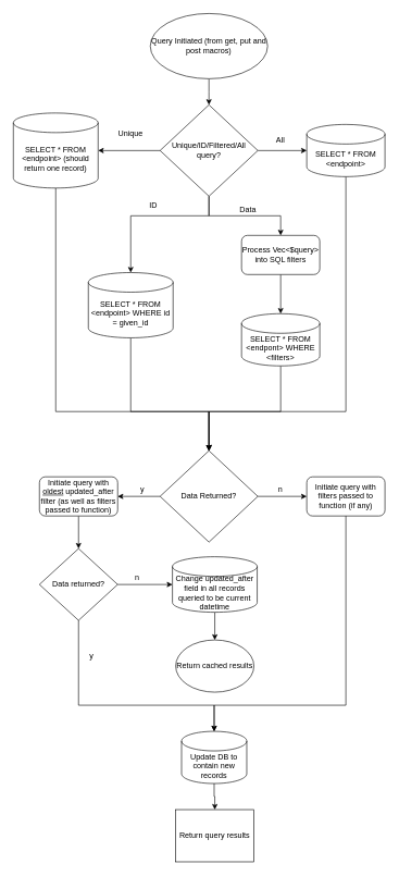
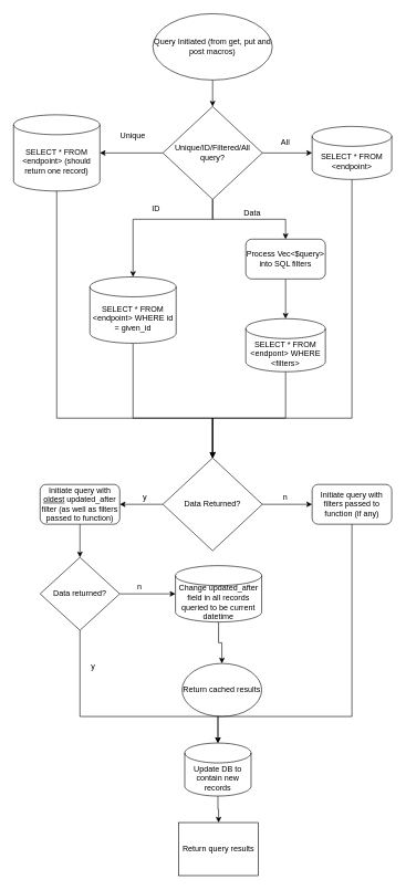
  <mxCell id="0" />
  <mxCell id="1" parent="0" />
  <mxCell id="2" style="edgeStyle=orthogonalEdgeStyle;rounded=0;orthogonalLoop=1;jettySize=auto;html=1;" parent="1" source="3" edge="1"><mxGeometry relative="1" as="geometry"><mxPoint x="320" y="160" as="targetPoint" /></mxGeometry></mxCell>
  <mxCell id="3" value="Query Initiated (from get, put and post macros)" style="ellipse;whiteSpace=wrap;html=1;" parent="1" vertex="1"><mxGeometry x="230" y="20" width="180" height="100" as="geometry" /></mxCell>
  <mxCell id="4" style="edgeStyle=orthogonalEdgeStyle;rounded=0;orthogonalLoop=1;jettySize=auto;html=1;entryX=0.5;entryY=0;entryDx=0;entryDy=0;" parent="1" source="6" target="16" edge="1"><mxGeometry relative="1" as="geometry" /></mxCell>
  <mxCell id="5" style="edgeStyle=orthogonalEdgeStyle;rounded=0;orthogonalLoop=1;jettySize=auto;html=1;" parent="1" source="6" target="21" edge="1"><mxGeometry relative="1" as="geometry" /></mxCell>
  <mxCell id="6" value="Unique/ID/Filtered/All query?" style="rhombus;whiteSpace=wrap;html=1;" parent="1" vertex="1"><mxGeometry x="245" y="160" width="150" height="140" as="geometry" /></mxCell>
  <mxCell id="7" style="edgeStyle=orthogonalEdgeStyle;rounded=0;orthogonalLoop=1;jettySize=auto;html=1;" parent="1" source="8" target="24" edge="1"><mxGeometry relative="1" as="geometry"><Array as="points"><mxPoint x="85" y="630" /><mxPoint x="320" y="630" /></Array></mxGeometry></mxCell>
  <mxCell id="8" value="SELECT * FROM &amp;lt;endpoint&amp;gt; (should return one record)" style="shape=cylinder3;whiteSpace=wrap;html=1;boundedLbl=1;backgroundOutline=1;size=15;" parent="1" vertex="1"><mxGeometry x="20" y="172.5" width="130" height="115" as="geometry" /></mxCell>
  <mxCell id="9" style="edgeStyle=orthogonalEdgeStyle;rounded=0;orthogonalLoop=1;jettySize=auto;html=1;entryX=1;entryY=0.5;entryDx=0;entryDy=0;entryPerimeter=0;" parent="1" source="6" target="8" edge="1"><mxGeometry relative="1" as="geometry" /></mxCell>
  <mxCell id="10" value="Unique" style="text;html=1;align=center;verticalAlign=middle;whiteSpace=wrap;rounded=0;" parent="1" vertex="1"><mxGeometry x="170" y="190" width="60" height="30" as="geometry" /></mxCell>
  <mxCell id="11" style="edgeStyle=orthogonalEdgeStyle;rounded=0;orthogonalLoop=1;jettySize=auto;html=1;" parent="1" source="12" target="24" edge="1"><mxGeometry relative="1" as="geometry"><Array as="points"><mxPoint x="200" y="630" /><mxPoint x="320" y="630" /></Array></mxGeometry></mxCell>
  <mxCell id="12" value="SELECT * FROM &amp;lt;endpoint&amp;gt; WHERE id = given_id" style="shape=cylinder3;whiteSpace=wrap;html=1;boundedLbl=1;backgroundOutline=1;size=15;" parent="1" vertex="1"><mxGeometry x="135" y="417" width="130" height="100" as="geometry" /></mxCell>
  <mxCell id="13" style="edgeStyle=orthogonalEdgeStyle;rounded=0;orthogonalLoop=1;jettySize=auto;html=1;entryX=0.5;entryY=0;entryDx=0;entryDy=0;entryPerimeter=0;" parent="1" source="6" target="12" edge="1"><mxGeometry relative="1" as="geometry"><Array as="points"><mxPoint x="320" y="330" /><mxPoint x="200" y="330" /></Array></mxGeometry></mxCell>
  <mxCell id="14" value="ID" style="text;html=1;align=center;verticalAlign=middle;whiteSpace=wrap;rounded=0;" parent="1" vertex="1"><mxGeometry x="205" y="300" width="60" height="30" as="geometry" /></mxCell>
  <mxCell id="15" style="edgeStyle=orthogonalEdgeStyle;rounded=0;orthogonalLoop=1;jettySize=auto;html=1;" parent="1" source="16" target="19" edge="1"><mxGeometry relative="1" as="geometry" /></mxCell>
  <mxCell id="16" value="Process Vec&amp;lt;$query&amp;gt; into SQL filters" style="rounded=1;whiteSpace=wrap;html=1;" parent="1" vertex="1"><mxGeometry x="370" y="360" width="120" height="60" as="geometry" /></mxCell>
  <mxCell id="17" value="Data" style="text;html=1;align=center;verticalAlign=middle;whiteSpace=wrap;rounded=0;" parent="1" vertex="1"><mxGeometry x="350" y="306" width="60" height="30" as="geometry" /></mxCell>
  <mxCell id="18" style="edgeStyle=orthogonalEdgeStyle;rounded=0;orthogonalLoop=1;jettySize=auto;html=1;" parent="1" source="19" target="24" edge="1"><mxGeometry relative="1" as="geometry"><Array as="points"><mxPoint x="430" y="630" /><mxPoint x="320" y="630" /></Array></mxGeometry></mxCell>
  <mxCell id="19" value="SELECT * FROM &amp;lt;endpont&amp;gt; WHERE &amp;lt;filters&amp;gt;" style="shape=cylinder3;whiteSpace=wrap;html=1;boundedLbl=1;backgroundOutline=1;size=15;" parent="1" vertex="1"><mxGeometry x="370" y="480" width="120" height="80" as="geometry" /></mxCell>
  <mxCell id="20" style="edgeStyle=orthogonalEdgeStyle;rounded=0;orthogonalLoop=1;jettySize=auto;html=1;entryX=0.5;entryY=0;entryDx=0;entryDy=0;" parent="1" source="21" target="24" edge="1"><mxGeometry relative="1" as="geometry"><Array as="points"><mxPoint x="530" y="630" /><mxPoint x="320" y="630" /></Array></mxGeometry></mxCell>
  <mxCell id="21" value="SELECT * FROM &amp;lt;endpoint&amp;gt;" style="shape=cylinder3;whiteSpace=wrap;html=1;boundedLbl=1;backgroundOutline=1;size=15;" parent="1" vertex="1"><mxGeometry x="470" y="190" width="120" height="80" as="geometry" /></mxCell>
  <mxCell id="22" style="edgeStyle=orthogonalEdgeStyle;rounded=0;orthogonalLoop=1;jettySize=auto;html=1;entryX=1;entryY=0.5;entryDx=0;entryDy=0;" parent="1" source="24" target="26" edge="1"><mxGeometry relative="1" as="geometry" /></mxCell>
  <mxCell id="23" style="edgeStyle=orthogonalEdgeStyle;rounded=0;orthogonalLoop=1;jettySize=auto;html=1;" parent="1" source="24" target="28" edge="1"><mxGeometry relative="1" as="geometry" /></mxCell>
  <mxCell id="24" value="Data Returned?" style="rhombus;whiteSpace=wrap;html=1;" parent="1" vertex="1"><mxGeometry x="245" y="690" width="150" height="140" as="geometry" /></mxCell>
  <mxCell id="25" style="edgeStyle=orthogonalEdgeStyle;rounded=0;orthogonalLoop=1;jettySize=auto;html=1;" parent="1" source="26" target="31" edge="1"><mxGeometry relative="1" as="geometry" /></mxCell>
  <mxCell id="26" value="Initiate query with &lt;u&gt;oldest&lt;/u&gt;&amp;nbsp;updated_after filter (as well as filters passed to function)" style="rounded=1;whiteSpace=wrap;html=1;" parent="1" vertex="1"><mxGeometry x="60" y="730" width="120" height="60" as="geometry" /></mxCell>
  <mxCell id="27" value="y" style="text;html=1;align=center;verticalAlign=middle;whiteSpace=wrap;rounded=0;" parent="1" vertex="1"><mxGeometry x="188" y="735" width="60" height="30" as="geometry" /></mxCell>
  <mxCell id="28" value="Initiate query with filters passed to function (if any)" style="rounded=1;whiteSpace=wrap;html=1;" parent="1" vertex="1"><mxGeometry x="470" y="730" width="120" height="60" as="geometry" /></mxCell>
  <mxCell id="29" value="n" style="text;html=1;align=center;verticalAlign=middle;whiteSpace=wrap;rounded=0;" parent="1" vertex="1"><mxGeometry x="400" y="735" width="60" height="30" as="geometry" /></mxCell>
  <mxCell id="30" style="edgeStyle=orthogonalEdgeStyle;rounded=0;orthogonalLoop=1;jettySize=auto;html=1;entryX=0;entryY=0.5;entryDx=0;entryDy=0;entryPerimeter=0;" parent="1" source="31" target="33" edge="1"><mxGeometry relative="1" as="geometry"><mxPoint x="248" y="895" as="targetPoint" /></mxGeometry></mxCell>
  <mxCell id="31" value="Data returned?" style="rhombus;whiteSpace=wrap;html=1;" parent="1" vertex="1"><mxGeometry x="60" y="840" width="120" height="110" as="geometry" /></mxCell>
  <mxCell id="32" style="edgeStyle=orthogonalEdgeStyle;rounded=0;orthogonalLoop=1;jettySize=auto;html=1;" parent="1" source="33" target="35" edge="1"><mxGeometry relative="1" as="geometry" /></mxCell>
  <mxCell id="33" value="Change updated_after field in all records queried to be current datetime" style="shape=cylinder3;whiteSpace=wrap;html=1;boundedLbl=1;backgroundOutline=1;size=15;" parent="1" vertex="1"><mxGeometry x="264" y="852.5" width="130" height="85" as="geometry" /></mxCell>
  <mxCell id="34" value="n" style="text;html=1;align=center;verticalAlign=middle;whiteSpace=wrap;rounded=0;" parent="1" vertex="1"><mxGeometry x="180" y="870" width="60" height="30" as="geometry" /></mxCell>
- <mxCell id="35" value="Return cached results" style="ellipse;whiteSpace=wrap;html=1;" parent="1" vertex="1"><mxGeometry x="269" y="980" width="120" height="80" as="geometry" /></mxCell>
+ <mxCell id="35" value="Return cached results" style="ellipse;whiteSpace=wrap;html=1;" parent="1" vertex="1"><mxGeometry x="274" y="1000" width="120" height="80" as="geometry" /></mxCell>
  <mxCell id="36" style="edgeStyle=orthogonalEdgeStyle;rounded=0;orthogonalLoop=1;jettySize=auto;html=1;entryX=0.5;entryY=0;entryDx=0;entryDy=0;" parent="1" source="37" target="42" edge="1"><mxGeometry relative="1" as="geometry"><mxPoint x="328" y="1240" as="targetPoint" /></mxGeometry></mxCell>
  <mxCell id="37" value="Update DB to contain new records" style="shape=cylinder3;whiteSpace=wrap;html=1;boundedLbl=1;backgroundOutline=1;size=15;" parent="1" vertex="1"><mxGeometry x="278" y="1120" width="100" height="80" as="geometry" /></mxCell>
  <mxCell id="38" style="edgeStyle=orthogonalEdgeStyle;rounded=0;orthogonalLoop=1;jettySize=auto;html=1;entryX=0.5;entryY=0;entryDx=0;entryDy=0;entryPerimeter=0;" parent="1" source="31" target="37" edge="1"><mxGeometry relative="1" as="geometry"><Array as="points"><mxPoint x="120" y="1080" /><mxPoint x="328" y="1080" /></Array></mxGeometry></mxCell>
  <mxCell id="39" value="y" style="text;html=1;align=center;verticalAlign=middle;whiteSpace=wrap;rounded=0;" parent="1" vertex="1"><mxGeometry x="110" y="990" width="60" height="30" as="geometry" /></mxCell>
  <mxCell id="40" style="edgeStyle=orthogonalEdgeStyle;rounded=0;orthogonalLoop=1;jettySize=auto;html=1;entryX=0.5;entryY=0;entryDx=0;entryDy=0;entryPerimeter=0;" parent="1" source="28" target="37" edge="1"><mxGeometry relative="1" as="geometry"><Array as="points"><mxPoint x="530" y="1080" /><mxPoint x="328" y="1080" /></Array></mxGeometry></mxCell>
  <mxCell id="41" value="All" style="text;html=1;align=center;verticalAlign=middle;whiteSpace=wrap;rounded=0;" parent="1" vertex="1"><mxGeometry x="400" y="200" width="60" height="30" as="geometry" /></mxCell>
  <mxCell id="42" value="Return query results" style="whiteSpace=wrap;html=1;rounded=0;" vertex="1" parent="1"><mxGeometry x="269" y="1240" width="120" height="80" as="geometry" /></mxCell>
